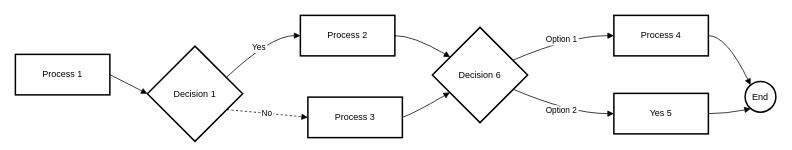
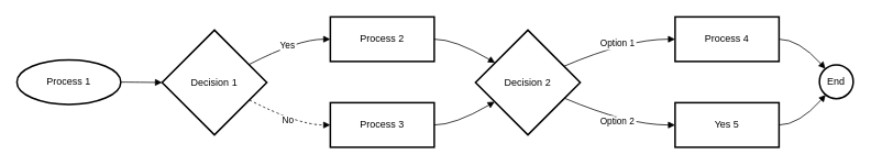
  <mxCell id="0" />
  <mxCell id="1" parent="0" />
- <mxCell id="2" value="Process 1" style="whiteSpace=wrap;strokeWidth=2;" vertex="1" parent="1"><mxGeometry x="20" y="72" width="126" height="54" as="geometry" /></mxCell>
- <mxCell id="3" value="Decision 1" style="rhombus;strokeWidth=2;whiteSpace=wrap;" vertex="1" parent="1"><mxGeometry x="196" y="61" width="127" height="127" as="geometry" /></mxCell>
+ <mxCell id="2" value="Process 1" style="ellipse;whiteSpace=wrap;strokeWidth=2;" vertex="1" parent="1"><mxGeometry x="20" y="72" width="126" height="54" as="geometry" /></mxCell>
+ <mxCell id="3" value="Decision 1" style="rhombus;strokeWidth=2;whiteSpace=wrap;" vertex="1" parent="1"><mxGeometry x="196" y="36" width="127" height="127" as="geometry" /></mxCell>
  <mxCell id="4" value="Process 2" style="whiteSpace=wrap;strokeWidth=2;" vertex="1" parent="1"><mxGeometry x="400" y="20" width="126" height="54" as="geometry" /></mxCell>
- <mxCell id="5" value="Process 3" style="whiteSpace=wrap;strokeWidth=2;" vertex="1" parent="1"><mxGeometry x="410" y="129" width="126" height="54" as="geometry" /></mxCell>
- <mxCell id="6" value="Decision 6" style="rhombus;strokeWidth=2;whiteSpace=wrap;" vertex="1" parent="1"><mxGeometry x="576" y="36" width="127" height="127" as="geometry" /></mxCell>
+ <mxCell id="5" value="Process 3" style="whiteSpace=wrap;strokeWidth=2;" vertex="1" parent="1"><mxGeometry x="400" y="124" width="126" height="54" as="geometry" /></mxCell>
+ <mxCell id="6" value="Decision 2" style="rhombus;strokeWidth=2;whiteSpace=wrap;" vertex="1" parent="1"><mxGeometry x="576" y="36" width="127" height="127" as="geometry" /></mxCell>
  <mxCell id="7" value="Process 4" style="whiteSpace=wrap;strokeWidth=2;" vertex="1" parent="1"><mxGeometry x="818" y="20" width="126" height="54" as="geometry" /></mxCell>
  <mxCell id="8" value="Yes 5" style="whiteSpace=wrap;strokeWidth=2;" vertex="1" parent="1"><mxGeometry x="818" y="124" width="126" height="54" as="geometry" /></mxCell>
- <mxCell id="9" value="End" style="ellipse;aspect=fixed;strokeWidth=2;whiteSpace=wrap;" vertex="1" parent="1"><mxGeometry x="993" y="108" width="41" height="41" as="geometry" /></mxCell>
+ <mxCell id="9" value="End" style="ellipse;aspect=fixed;strokeWidth=2;whiteSpace=wrap;" vertex="1" parent="1"><mxGeometry x="993" y="78" width="41" height="41" as="geometry" /></mxCell>
  <mxCell id="10" value="" style="curved=1;startArrow=none;endArrow=block;exitX=1;exitY=0.5;entryX=0;entryY=0.5;" edge="1" parent="1" source="2" target="3"><mxGeometry relative="1" as="geometry"><Array as="points" /></mxGeometry></mxCell>
  <mxCell id="11" value="Yes" style="curved=1;startArrow=none;endArrow=block;exitX=1;exitY=0.24;entryX=0;entryY=0.5;" edge="1" parent="1" source="3" target="4"><mxGeometry relative="1" as="geometry"><Array as="points"><mxPoint x="361" y="47" /></Array></mxGeometry></mxCell>
  <mxCell id="12" value="No" style="curved=1;startArrow=none;endArrow=block;exitX=1;exitY=0.75;entryX=0;entryY=0.5;dashed=1;" edge="1" parent="1" source="3" target="5"><mxGeometry relative="1" as="geometry"><Array as="points"><mxPoint x="361" y="151" /></Array></mxGeometry></mxCell>
  <mxCell id="13" value="" style="curved=1;startArrow=none;endArrow=block;exitX=1;exitY=0.5;entryX=0;entryY=0.2;" edge="1" parent="1" source="4" target="6"><mxGeometry relative="1" as="geometry"><Array as="points"><mxPoint x="551" y="47" /></Array></mxGeometry></mxCell>
  <mxCell id="14" value="" style="curved=1;startArrow=none;endArrow=block;exitX=1;exitY=0.5;entryX=0;entryY=0.79;" edge="1" parent="1" source="5" target="6"><mxGeometry relative="1" as="geometry"><Array as="points"><mxPoint x="551" y="151" /></Array></mxGeometry></mxCell>
  <mxCell id="15" value="Option 1" style="curved=1;startArrow=none;endArrow=block;exitX=0.99;exitY=0.28;entryX=0;entryY=0.5;" edge="1" parent="1" source="6" target="7"><mxGeometry relative="1" as="geometry"><Array as="points"><mxPoint x="760" y="47" /></Array></mxGeometry></mxCell>
  <mxCell id="16" value="Option 2" style="curved=1;startArrow=none;endArrow=block;exitX=0.99;exitY=0.71;entryX=0;entryY=0.5;" edge="1" parent="1" source="6" target="8"><mxGeometry relative="1" as="geometry"><Array as="points"><mxPoint x="760" y="151" /></Array></mxGeometry></mxCell>
  <mxCell id="17" value="" style="curved=1;startArrow=none;endArrow=block;exitX=0.99;exitY=0.5;entryX=0.07;entryY=0.01;" edge="1" parent="1" source="7" target="9"><mxGeometry relative="1" as="geometry"><Array as="points"><mxPoint x="968" y="47" /></Array></mxGeometry></mxCell>
  <mxCell id="18" value="" style="curved=1;startArrow=none;endArrow=block;exitX=0.99;exitY=0.5;entryX=0.07;entryY=1.02;" edge="1" parent="1" source="8" target="9"><mxGeometry relative="1" as="geometry"><Array as="points"><mxPoint x="968" y="151" /></Array></mxGeometry></mxCell>
